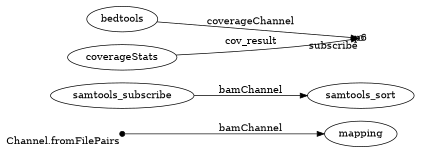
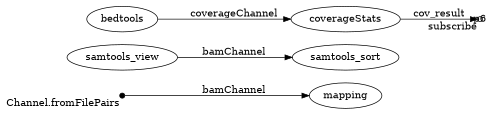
  digraph {
    rankdir=LR
    p0 [fixedsize=true shape=point width=0.1 xlabel="Channel.fromFilePairs"]
    n2 [label=mapping]
-   n3 [label=samtools_subscribe]
+   n3 [label=samtools_view]
    n4 [label=samtools_sort]
    n5 [label=bedtools]
    n6 [label=coverageStats]
    p6 [fixedsize=true shape=circle width=0.1 xlabel=subscribe]
    p0 -> n2 [label=bamChannel]
    n3 -> n4 [label=bamChannel]
-   n5 -> p6 [label=coverageChannel]
+   n5 -> n6 [label=coverageChannel]
    n6 -> p6 [label=cov_result]
  }
